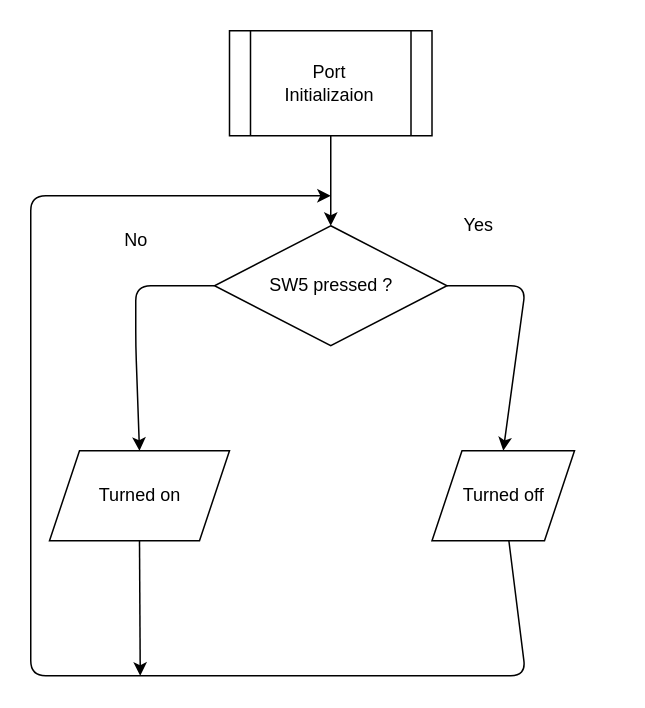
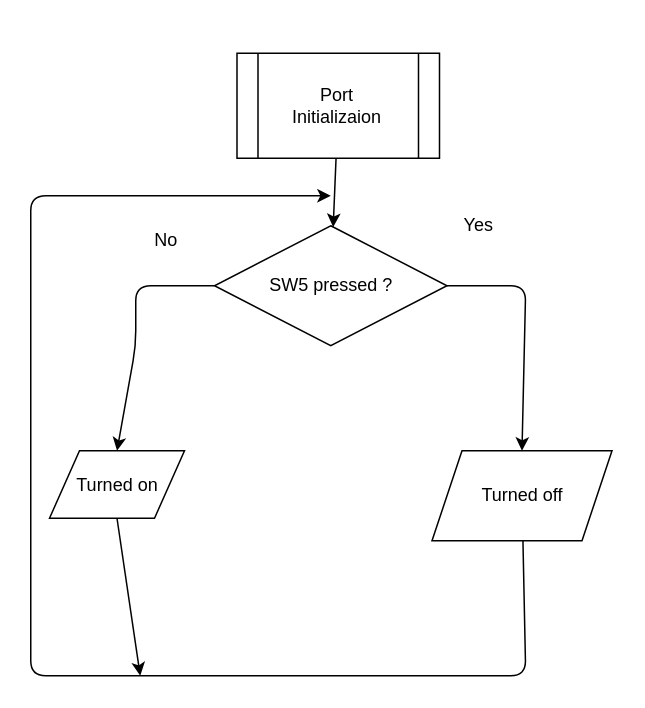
  <mxCell id="0" />
  <mxCell id="1" parent="0" />
  <mxCell id="2" value="" style="edgeStyle=none;html=1;" edge="1" parent="1" source="3" target="6"><mxGeometry relative="1" as="geometry" /></mxCell>
- <mxCell id="3" value="Port&amp;nbsp;&lt;br&gt;Initializaion&amp;nbsp;" style="shape=process;whiteSpace=wrap;html=1;backgroundOutline=1;" vertex="1" parent="1"><mxGeometry x="152.5" y="20" width="135" height="70" as="geometry" /></mxCell>
+ <mxCell id="3" value="Port&amp;nbsp;&lt;br&gt;Initializaion&amp;nbsp;" style="shape=process;whiteSpace=wrap;html=1;backgroundOutline=1;" vertex="1" parent="1"><mxGeometry x="157.5" y="35" width="135" height="70" as="geometry" /></mxCell>
  <mxCell id="4" style="edgeStyle=none;html=1;entryX=0.5;entryY=0;entryDx=0;entryDy=0;exitX=0;exitY=0.5;exitDx=0;exitDy=0;" edge="1" parent="1" source="6" target="8"><mxGeometry relative="1" as="geometry"><mxPoint x="90" y="270" as="targetPoint" /><mxPoint x="140" y="190" as="sourcePoint" /><Array as="points"><mxPoint x="90" y="190" /><mxPoint x="90" y="230" /></Array></mxGeometry></mxCell>
  <mxCell id="5" style="edgeStyle=none;html=1;entryX=0.5;entryY=0;entryDx=0;entryDy=0;" edge="1" parent="1" source="6" target="10"><mxGeometry relative="1" as="geometry"><mxPoint x="370" y="290" as="targetPoint" /><Array as="points"><mxPoint x="350" y="190" /></Array></mxGeometry></mxCell>
  <mxCell id="6" value="SW5 pressed ?" style="rhombus;whiteSpace=wrap;html=1;" vertex="1" parent="1"><mxGeometry x="142.5" y="150" width="155" height="80" as="geometry" /></mxCell>
  <mxCell id="7" style="edgeStyle=none;html=1;exitX=0.5;exitY=1;exitDx=0;exitDy=0;" edge="1" parent="1" source="8"><mxGeometry relative="1" as="geometry"><mxPoint x="93" y="450" as="targetPoint" /></mxGeometry></mxCell>
- <mxCell id="8" value="Turned on" style="shape=parallelogram;perimeter=parallelogramPerimeter;whiteSpace=wrap;html=1;fixedSize=1;" vertex="1" parent="1"><mxGeometry x="32.5" y="300" width="120" height="60" as="geometry" /></mxCell>
+ <mxCell id="8" value="Turned on" style="shape=parallelogram;perimeter=parallelogramPerimeter;whiteSpace=wrap;html=1;fixedSize=1;" vertex="1" parent="1"><mxGeometry x="32.5" y="300" width="90" height="45" as="geometry" /></mxCell>
  <mxCell id="9" style="edgeStyle=none;html=1;" edge="1" parent="1" source="10"><mxGeometry relative="1" as="geometry"><mxPoint x="220" y="130" as="targetPoint" /><Array as="points"><mxPoint x="350" y="450" /><mxPoint x="130" y="450" /><mxPoint x="20" y="450" /><mxPoint x="20" y="270" /><mxPoint x="20" y="180" /><mxPoint x="20" y="130" /></Array></mxGeometry></mxCell>
- <mxCell id="10" value="Turned off" style="shape=parallelogram;perimeter=parallelogramPerimeter;whiteSpace=wrap;html=1;fixedSize=1;" vertex="1" parent="1"><mxGeometry x="287.5" y="300" width="95" height="60" as="geometry" /></mxCell>
+ <mxCell id="10" value="Turned off" style="shape=parallelogram;perimeter=parallelogramPerimeter;whiteSpace=wrap;html=1;fixedSize=1;" vertex="1" parent="1"><mxGeometry x="287.5" y="300" width="120" height="60" as="geometry" /></mxCell>
  <mxCell id="11" value="Yes&amp;nbsp;" style="text;html=1;align=center;verticalAlign=middle;resizable=0;points=[];autosize=1;strokeColor=none;fillColor=none;" vertex="1" parent="1"><mxGeometry x="295" y="135" width="50" height="30" as="geometry" /></mxCell>
- <mxCell id="12" value="No" style="text;html=1;align=center;verticalAlign=middle;resizable=0;points=[];autosize=1;strokeColor=none;fillColor=none;" vertex="1" parent="1"><mxGeometry x="70" y="145" width="40" height="30" as="geometry" /></mxCell>
+ <mxCell id="12" value="No" style="text;html=1;align=center;verticalAlign=middle;resizable=0;points=[];autosize=1;strokeColor=none;fillColor=none;" vertex="1" parent="1"><mxGeometry x="90" y="145" width="40" height="30" as="geometry" /></mxCell>
